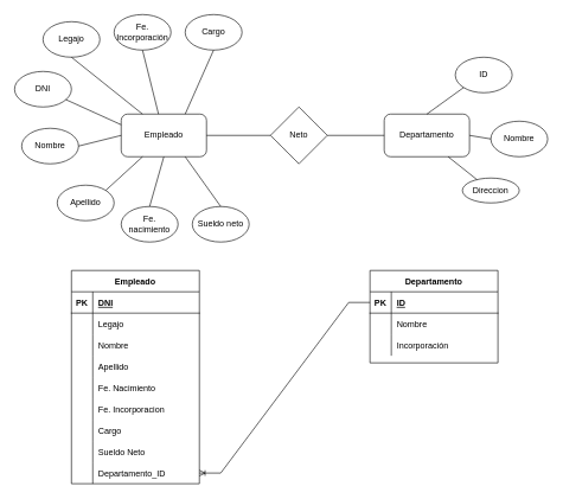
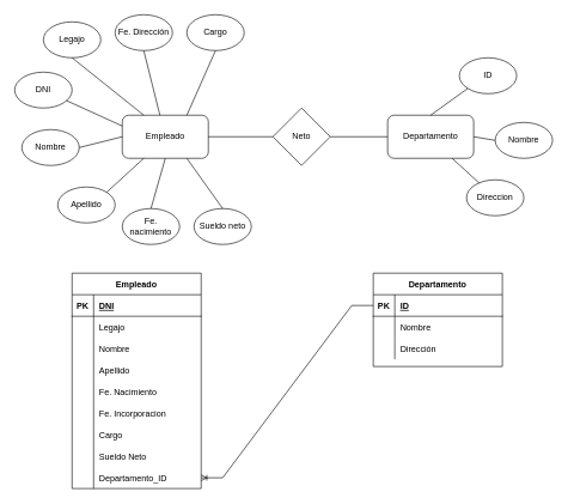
  <mxCell id="0" />
  <mxCell id="1" parent="0" />
  <mxCell id="2" value="Empleado" style="rounded=1;whiteSpace=wrap;html=1;" vertex="1" parent="1"><mxGeometry x="170" y="160" width="120" height="60" as="geometry" /></mxCell>
  <mxCell id="3" value="Departamento" style="rounded=1;whiteSpace=wrap;html=1;" vertex="1" parent="1"><mxGeometry x="540" y="160" width="120" height="60" as="geometry" /></mxCell>
  <mxCell id="4" value="Legajo" style="ellipse;whiteSpace=wrap;html=1;" vertex="1" parent="1"><mxGeometry x="60" y="30" width="80" height="50" as="geometry" /></mxCell>
  <mxCell id="5" value="DNI" style="ellipse;whiteSpace=wrap;html=1;" vertex="1" parent="1"><mxGeometry x="20" y="100" width="80" height="50" as="geometry" /></mxCell>
  <mxCell id="6" value="Nombre" style="ellipse;whiteSpace=wrap;html=1;" vertex="1" parent="1"><mxGeometry x="30" y="180" width="80" height="50" as="geometry" /></mxCell>
  <mxCell id="7" value="Sueldo neto" style="ellipse;whiteSpace=wrap;html=1;" vertex="1" parent="1"><mxGeometry x="270" y="290" width="80" height="50" as="geometry" /></mxCell>
  <mxCell id="8" value="Nombre" style="ellipse;whiteSpace=wrap;html=1;" vertex="1" parent="1"><mxGeometry x="690" y="170" width="80" height="50" as="geometry" /></mxCell>
  <mxCell id="9" value="Apellido" style="ellipse;whiteSpace=wrap;html=1;" vertex="1" parent="1"><mxGeometry x="80" y="260" width="80" height="50" as="geometry" /></mxCell>
  <mxCell id="10" value="Fe. nacimiento" style="ellipse;whiteSpace=wrap;html=1;" vertex="1" parent="1"><mxGeometry x="170" y="290" width="80" height="50" as="geometry" /></mxCell>
- <mxCell id="11" value="Fe. Incorporación" style="ellipse;whiteSpace=wrap;html=1;" vertex="1" parent="1"><mxGeometry x="160" y="20" width="80" height="50" as="geometry" /></mxCell>
+ <mxCell id="11" value="Fe. Dirección" style="ellipse;whiteSpace=wrap;html=1;" vertex="1" parent="1"><mxGeometry x="160" y="20" width="80" height="50" as="geometry" /></mxCell>
  <mxCell id="12" value="ID" style="ellipse;whiteSpace=wrap;html=1;" vertex="1" parent="1"><mxGeometry x="640" y="80" width="80" height="50" as="geometry" /></mxCell>
  <mxCell id="13" value="Cargo" style="ellipse;whiteSpace=wrap;html=1;" vertex="1" parent="1"><mxGeometry x="260" y="20" width="80" height="50" as="geometry" /></mxCell>
- <mxCell id="14" value="Direccion" style="ellipse;whiteSpace=wrap;html=1;" vertex="1" parent="1"><mxGeometry x="650" y="250" width="80" height="35" as="geometry" /></mxCell>
+ <mxCell id="14" value="Direccion" style="ellipse;whiteSpace=wrap;html=1;" vertex="1" parent="1"><mxGeometry x="650" y="250" width="80" height="50" as="geometry" /></mxCell>
  <mxCell id="15" value="" style="endArrow=none;html=1;rounded=0;entryX=0.5;entryY=1;entryDx=0;entryDy=0;exitX=0.75;exitY=0;exitDx=0;exitDy=0;" edge="1" parent="1" source="2" target="13"><mxGeometry width="50" height="50" relative="1" as="geometry"><mxPoint x="370" y="240" as="sourcePoint" /><mxPoint x="420" y="190" as="targetPoint" /></mxGeometry></mxCell>
  <mxCell id="16" value="" style="endArrow=none;html=1;rounded=0;entryX=0.5;entryY=1;entryDx=0;entryDy=0;" edge="1" parent="1" source="2" target="11"><mxGeometry width="50" height="50" relative="1" as="geometry"><mxPoint x="370" y="240" as="sourcePoint" /><mxPoint x="420" y="190" as="targetPoint" /></mxGeometry></mxCell>
  <mxCell id="17" value="" style="endArrow=none;html=1;rounded=0;entryX=0.5;entryY=1;entryDx=0;entryDy=0;exitX=0.25;exitY=0;exitDx=0;exitDy=0;" edge="1" parent="1" source="2" target="4"><mxGeometry width="50" height="50" relative="1" as="geometry"><mxPoint x="370" y="240" as="sourcePoint" /><mxPoint x="420" y="190" as="targetPoint" /></mxGeometry></mxCell>
  <mxCell id="18" value="" style="endArrow=none;html=1;rounded=1;exitX=0;exitY=0.25;exitDx=0;exitDy=0;strokeColor=none;" edge="1" parent="1" source="2" target="5"><mxGeometry width="50" height="50" relative="1" as="geometry"><mxPoint x="370" y="240" as="sourcePoint" /><mxPoint x="420" y="190" as="targetPoint" /></mxGeometry></mxCell>
  <mxCell id="19" value="" style="endArrow=none;html=1;rounded=0;strokeColor=default;exitX=0;exitY=0.25;exitDx=0;exitDy=0;" edge="1" parent="1" source="2" target="5"><mxGeometry width="50" height="50" relative="1" as="geometry"><mxPoint x="370" y="240" as="sourcePoint" /><mxPoint x="420" y="190" as="targetPoint" /></mxGeometry></mxCell>
  <mxCell id="20" value="" style="endArrow=none;html=1;rounded=0;strokeColor=default;entryX=1;entryY=0.5;entryDx=0;entryDy=0;" edge="1" parent="1" target="6"><mxGeometry width="50" height="50" relative="1" as="geometry"><mxPoint x="170" y="190" as="sourcePoint" /><mxPoint x="120" y="210" as="targetPoint" /></mxGeometry></mxCell>
  <mxCell id="21" value="" style="endArrow=none;html=1;rounded=0;strokeColor=default;exitX=0.25;exitY=1;exitDx=0;exitDy=0;entryX=1;entryY=0;entryDx=0;entryDy=0;" edge="1" parent="1" source="2" target="9"><mxGeometry width="50" height="50" relative="1" as="geometry"><mxPoint x="190" y="195" as="sourcePoint" /><mxPoint x="112.349" y="159.704" as="targetPoint" /></mxGeometry></mxCell>
  <mxCell id="22" value="" style="endArrow=none;html=1;rounded=0;strokeColor=default;exitX=0.5;exitY=0;exitDx=0;exitDy=0;entryX=0.5;entryY=1;entryDx=0;entryDy=0;" edge="1" parent="1" source="10" target="2"><mxGeometry width="50" height="50" relative="1" as="geometry"><mxPoint x="200" y="205" as="sourcePoint" /><mxPoint x="122.349" y="169.704" as="targetPoint" /></mxGeometry></mxCell>
  <mxCell id="23" value="" style="endArrow=none;html=1;rounded=0;strokeColor=default;exitX=0.5;exitY=0;exitDx=0;exitDy=0;entryX=0.75;entryY=1;entryDx=0;entryDy=0;" edge="1" parent="1" source="7" target="2"><mxGeometry width="50" height="50" relative="1" as="geometry"><mxPoint x="210" y="215" as="sourcePoint" /><mxPoint x="132.349" y="179.704" as="targetPoint" /></mxGeometry></mxCell>
  <mxCell id="24" value="" style="endArrow=none;html=1;rounded=0;strokeColor=default;entryX=0.75;entryY=1;entryDx=0;entryDy=0;" edge="1" parent="1" source="14" target="3"><mxGeometry width="50" height="50" relative="1" as="geometry"><mxPoint x="320" y="300" as="sourcePoint" /><mxPoint x="270" y="230" as="targetPoint" /></mxGeometry></mxCell>
  <mxCell id="25" value="" style="endArrow=none;html=1;rounded=0;strokeColor=default;exitX=0;exitY=0.5;exitDx=0;exitDy=0;entryX=1;entryY=0.5;entryDx=0;entryDy=0;" edge="1" parent="1" source="8" target="3"><mxGeometry width="50" height="50" relative="1" as="geometry"><mxPoint x="330" y="310" as="sourcePoint" /><mxPoint x="280" y="240" as="targetPoint" /></mxGeometry></mxCell>
  <mxCell id="26" value="" style="endArrow=none;html=1;rounded=0;strokeColor=default;exitX=0.5;exitY=0;exitDx=0;exitDy=0;entryX=0;entryY=1;entryDx=0;entryDy=0;" edge="1" parent="1" source="3" target="12"><mxGeometry width="50" height="50" relative="1" as="geometry"><mxPoint x="340" y="320" as="sourcePoint" /><mxPoint x="290" y="250" as="targetPoint" /></mxGeometry></mxCell>
  <mxCell id="27" value="Neto" style="rhombus;whiteSpace=wrap;html=1;" vertex="1" parent="1"><mxGeometry x="380" y="150" width="80" height="80" as="geometry" /></mxCell>
  <mxCell id="28" value="" style="endArrow=none;html=1;rounded=0;strokeColor=default;exitX=1;exitY=0.5;exitDx=0;exitDy=0;entryX=0;entryY=0.5;entryDx=0;entryDy=0;" edge="1" parent="1" source="2" target="27"><mxGeometry width="50" height="50" relative="1" as="geometry"><mxPoint x="370" y="210" as="sourcePoint" /><mxPoint x="420" y="160" as="targetPoint" /></mxGeometry></mxCell>
  <mxCell id="29" value="" style="endArrow=none;html=1;rounded=0;strokeColor=default;entryX=0;entryY=0.5;entryDx=0;entryDy=0;" edge="1" parent="1" source="27" target="3"><mxGeometry width="50" height="50" relative="1" as="geometry"><mxPoint x="470" y="210" as="sourcePoint" /><mxPoint x="510" y="230" as="targetPoint" /></mxGeometry></mxCell>
  <mxCell id="30" value="Empleado" style="shape=table;startSize=30;container=1;collapsible=1;childLayout=tableLayout;fixedRows=1;rowLines=0;fontStyle=1;align=center;resizeLast=1;" vertex="1" parent="1"><mxGeometry x="100" y="380" width="180" height="300" as="geometry"><mxRectangle x="120" y="480" width="100" height="30" as="alternateBounds" /></mxGeometry></mxCell>
  <mxCell id="31" value="" style="shape=tableRow;horizontal=0;startSize=0;swimlaneHead=0;swimlaneBody=0;fillColor=none;collapsible=0;dropTarget=0;points=[[0,0.5],[1,0.5]];portConstraint=eastwest;top=0;left=0;right=0;bottom=1;" vertex="1" parent="30"><mxGeometry y="30" width="180" height="30" as="geometry" /></mxCell>
  <mxCell id="32" value="PK" style="shape=partialRectangle;connectable=0;fillColor=none;top=0;left=0;bottom=0;right=0;fontStyle=1;overflow=hidden;" vertex="1" parent="31"><mxGeometry width="30" height="30" as="geometry"><mxRectangle width="30" height="30" as="alternateBounds" /></mxGeometry></mxCell>
  <mxCell id="33" value="DNI" style="shape=partialRectangle;connectable=0;fillColor=none;top=0;left=0;bottom=0;right=0;align=left;spacingLeft=6;fontStyle=5;overflow=hidden;" vertex="1" parent="31"><mxGeometry x="30" width="150" height="30" as="geometry"><mxRectangle width="150" height="30" as="alternateBounds" /></mxGeometry></mxCell>
  <mxCell id="34" value="" style="shape=tableRow;horizontal=0;startSize=0;swimlaneHead=0;swimlaneBody=0;fillColor=none;collapsible=0;dropTarget=0;points=[[0,0.5],[1,0.5]];portConstraint=eastwest;top=0;left=0;right=0;bottom=0;" vertex="1" parent="30"><mxGeometry y="60" width="180" height="30" as="geometry" /></mxCell>
  <mxCell id="35" value="" style="shape=partialRectangle;connectable=0;fillColor=none;top=0;left=0;bottom=0;right=0;editable=1;overflow=hidden;" vertex="1" parent="34"><mxGeometry width="30" height="30" as="geometry"><mxRectangle width="30" height="30" as="alternateBounds" /></mxGeometry></mxCell>
  <mxCell id="36" value="Legajo" style="shape=partialRectangle;connectable=0;fillColor=none;top=0;left=0;bottom=0;right=0;align=left;spacingLeft=6;overflow=hidden;" vertex="1" parent="34"><mxGeometry x="30" width="150" height="30" as="geometry"><mxRectangle width="150" height="30" as="alternateBounds" /></mxGeometry></mxCell>
  <mxCell id="37" value="" style="shape=tableRow;horizontal=0;startSize=0;swimlaneHead=0;swimlaneBody=0;fillColor=none;collapsible=0;dropTarget=0;points=[[0,0.5],[1,0.5]];portConstraint=eastwest;top=0;left=0;right=0;bottom=0;" vertex="1" parent="30"><mxGeometry y="90" width="180" height="30" as="geometry" /></mxCell>
  <mxCell id="38" value="" style="shape=partialRectangle;connectable=0;fillColor=none;top=0;left=0;bottom=0;right=0;editable=1;overflow=hidden;" vertex="1" parent="37"><mxGeometry width="30" height="30" as="geometry"><mxRectangle width="30" height="30" as="alternateBounds" /></mxGeometry></mxCell>
  <mxCell id="39" value="Nombre" style="shape=partialRectangle;connectable=0;fillColor=none;top=0;left=0;bottom=0;right=0;align=left;spacingLeft=6;overflow=hidden;" vertex="1" parent="37"><mxGeometry x="30" width="150" height="30" as="geometry"><mxRectangle width="150" height="30" as="alternateBounds" /></mxGeometry></mxCell>
  <mxCell id="40" value="" style="shape=tableRow;horizontal=0;startSize=0;swimlaneHead=0;swimlaneBody=0;fillColor=none;collapsible=0;dropTarget=0;points=[[0,0.5],[1,0.5]];portConstraint=eastwest;top=0;left=0;right=0;bottom=0;" vertex="1" parent="30"><mxGeometry y="120" width="180" height="30" as="geometry" /></mxCell>
  <mxCell id="41" value="" style="shape=partialRectangle;connectable=0;fillColor=none;top=0;left=0;bottom=0;right=0;editable=1;overflow=hidden;" vertex="1" parent="40"><mxGeometry width="30" height="30" as="geometry"><mxRectangle width="30" height="30" as="alternateBounds" /></mxGeometry></mxCell>
  <mxCell id="42" value="Apellido" style="shape=partialRectangle;connectable=0;fillColor=none;top=0;left=0;bottom=0;right=0;align=left;spacingLeft=6;overflow=hidden;" vertex="1" parent="40"><mxGeometry x="30" width="150" height="30" as="geometry"><mxRectangle width="150" height="30" as="alternateBounds" /></mxGeometry></mxCell>
  <mxCell id="43" style="shape=tableRow;horizontal=0;startSize=0;swimlaneHead=0;swimlaneBody=0;fillColor=none;collapsible=0;dropTarget=0;points=[[0,0.5],[1,0.5]];portConstraint=eastwest;top=0;left=0;right=0;bottom=0;" vertex="1" parent="30"><mxGeometry y="150" width="180" height="30" as="geometry" /></mxCell>
  <mxCell id="44" style="shape=partialRectangle;connectable=0;fillColor=none;top=0;left=0;bottom=0;right=0;editable=1;overflow=hidden;" vertex="1" parent="43"><mxGeometry width="30" height="30" as="geometry"><mxRectangle width="30" height="30" as="alternateBounds" /></mxGeometry></mxCell>
  <mxCell id="45" value="Fe. Nacimiento" style="shape=partialRectangle;connectable=0;fillColor=none;top=0;left=0;bottom=0;right=0;align=left;spacingLeft=6;overflow=hidden;" vertex="1" parent="43"><mxGeometry x="30" width="150" height="30" as="geometry"><mxRectangle width="150" height="30" as="alternateBounds" /></mxGeometry></mxCell>
  <mxCell id="46" style="shape=tableRow;horizontal=0;startSize=0;swimlaneHead=0;swimlaneBody=0;fillColor=none;collapsible=0;dropTarget=0;points=[[0,0.5],[1,0.5]];portConstraint=eastwest;top=0;left=0;right=0;bottom=0;" vertex="1" parent="30"><mxGeometry y="180" width="180" height="30" as="geometry" /></mxCell>
  <mxCell id="47" style="shape=partialRectangle;connectable=0;fillColor=none;top=0;left=0;bottom=0;right=0;editable=1;overflow=hidden;" vertex="1" parent="46"><mxGeometry width="30" height="30" as="geometry"><mxRectangle width="30" height="30" as="alternateBounds" /></mxGeometry></mxCell>
  <mxCell id="48" value="Fe. Incorporacion" style="shape=partialRectangle;connectable=0;fillColor=none;top=0;left=0;bottom=0;right=0;align=left;spacingLeft=6;overflow=hidden;" vertex="1" parent="46"><mxGeometry x="30" width="150" height="30" as="geometry"><mxRectangle width="150" height="30" as="alternateBounds" /></mxGeometry></mxCell>
  <mxCell id="49" style="shape=tableRow;horizontal=0;startSize=0;swimlaneHead=0;swimlaneBody=0;fillColor=none;collapsible=0;dropTarget=0;points=[[0,0.5],[1,0.5]];portConstraint=eastwest;top=0;left=0;right=0;bottom=0;" vertex="1" parent="30"><mxGeometry y="210" width="180" height="30" as="geometry" /></mxCell>
  <mxCell id="50" style="shape=partialRectangle;connectable=0;fillColor=none;top=0;left=0;bottom=0;right=0;editable=1;overflow=hidden;" vertex="1" parent="49"><mxGeometry width="30" height="30" as="geometry"><mxRectangle width="30" height="30" as="alternateBounds" /></mxGeometry></mxCell>
  <mxCell id="51" value="Cargo" style="shape=partialRectangle;connectable=0;fillColor=none;top=0;left=0;bottom=0;right=0;align=left;spacingLeft=6;overflow=hidden;" vertex="1" parent="49"><mxGeometry x="30" width="150" height="30" as="geometry"><mxRectangle width="150" height="30" as="alternateBounds" /></mxGeometry></mxCell>
  <mxCell id="52" style="shape=tableRow;horizontal=0;startSize=0;swimlaneHead=0;swimlaneBody=0;fillColor=none;collapsible=0;dropTarget=0;points=[[0,0.5],[1,0.5]];portConstraint=eastwest;top=0;left=0;right=0;bottom=0;" vertex="1" parent="30"><mxGeometry y="240" width="180" height="30" as="geometry" /></mxCell>
  <mxCell id="53" style="shape=partialRectangle;connectable=0;fillColor=none;top=0;left=0;bottom=0;right=0;editable=1;overflow=hidden;" vertex="1" parent="52"><mxGeometry width="30" height="30" as="geometry"><mxRectangle width="30" height="30" as="alternateBounds" /></mxGeometry></mxCell>
  <mxCell id="54" value="Sueldo Neto" style="shape=partialRectangle;connectable=0;fillColor=none;top=0;left=0;bottom=0;right=0;align=left;spacingLeft=6;overflow=hidden;" vertex="1" parent="52"><mxGeometry x="30" width="150" height="30" as="geometry"><mxRectangle width="150" height="30" as="alternateBounds" /></mxGeometry></mxCell>
  <mxCell id="55" style="shape=tableRow;horizontal=0;startSize=0;swimlaneHead=0;swimlaneBody=0;fillColor=none;collapsible=0;dropTarget=0;points=[[0,0.5],[1,0.5]];portConstraint=eastwest;top=0;left=0;right=0;bottom=0;" vertex="1" parent="30"><mxGeometry y="270" width="180" height="30" as="geometry" /></mxCell>
  <mxCell id="56" style="shape=partialRectangle;connectable=0;fillColor=none;top=0;left=0;bottom=0;right=0;editable=1;overflow=hidden;" vertex="1" parent="55"><mxGeometry width="30" height="30" as="geometry"><mxRectangle width="30" height="30" as="alternateBounds" /></mxGeometry></mxCell>
  <mxCell id="57" value="Departamento_ID" style="shape=partialRectangle;connectable=0;fillColor=none;top=0;left=0;bottom=0;right=0;align=left;spacingLeft=6;overflow=hidden;" vertex="1" parent="55"><mxGeometry x="30" width="150" height="30" as="geometry"><mxRectangle width="150" height="30" as="alternateBounds" /></mxGeometry></mxCell>
  <mxCell id="58" value="Departamento" style="shape=table;startSize=30;container=1;collapsible=1;childLayout=tableLayout;fixedRows=1;rowLines=0;fontStyle=1;align=center;resizeLast=1;" vertex="1" parent="1"><mxGeometry x="520" y="380" width="180" height="130" as="geometry" /></mxCell>
  <mxCell id="59" value="" style="shape=tableRow;horizontal=0;startSize=0;swimlaneHead=0;swimlaneBody=0;fillColor=none;collapsible=0;dropTarget=0;points=[[0,0.5],[1,0.5]];portConstraint=eastwest;top=0;left=0;right=0;bottom=1;" vertex="1" parent="58"><mxGeometry y="30" width="180" height="30" as="geometry" /></mxCell>
  <mxCell id="60" value="PK" style="shape=partialRectangle;connectable=0;fillColor=none;top=0;left=0;bottom=0;right=0;fontStyle=1;overflow=hidden;" vertex="1" parent="59"><mxGeometry width="30" height="30" as="geometry"><mxRectangle width="30" height="30" as="alternateBounds" /></mxGeometry></mxCell>
  <mxCell id="61" value="ID" style="shape=partialRectangle;connectable=0;fillColor=none;top=0;left=0;bottom=0;right=0;align=left;spacingLeft=6;fontStyle=5;overflow=hidden;" vertex="1" parent="59"><mxGeometry x="30" width="150" height="30" as="geometry"><mxRectangle width="150" height="30" as="alternateBounds" /></mxGeometry></mxCell>
  <mxCell id="62" value="" style="shape=tableRow;horizontal=0;startSize=0;swimlaneHead=0;swimlaneBody=0;fillColor=none;collapsible=0;dropTarget=0;points=[[0,0.5],[1,0.5]];portConstraint=eastwest;top=0;left=0;right=0;bottom=0;" vertex="1" parent="58"><mxGeometry y="60" width="180" height="30" as="geometry" /></mxCell>
  <mxCell id="63" value="" style="shape=partialRectangle;connectable=0;fillColor=none;top=0;left=0;bottom=0;right=0;editable=1;overflow=hidden;" vertex="1" parent="62"><mxGeometry width="30" height="30" as="geometry"><mxRectangle width="30" height="30" as="alternateBounds" /></mxGeometry></mxCell>
  <mxCell id="64" value="Nombre" style="shape=partialRectangle;connectable=0;fillColor=none;top=0;left=0;bottom=0;right=0;align=left;spacingLeft=6;overflow=hidden;" vertex="1" parent="62"><mxGeometry x="30" width="150" height="30" as="geometry"><mxRectangle width="150" height="30" as="alternateBounds" /></mxGeometry></mxCell>
  <mxCell id="65" value="" style="shape=tableRow;horizontal=0;startSize=0;swimlaneHead=0;swimlaneBody=0;fillColor=none;collapsible=0;dropTarget=0;points=[[0,0.5],[1,0.5]];portConstraint=eastwest;top=0;left=0;right=0;bottom=0;" vertex="1" parent="58"><mxGeometry y="90" width="180" height="30" as="geometry" /></mxCell>
  <mxCell id="66" value="" style="shape=partialRectangle;connectable=0;fillColor=none;top=0;left=0;bottom=0;right=0;editable=1;overflow=hidden;" vertex="1" parent="65"><mxGeometry width="30" height="30" as="geometry"><mxRectangle width="30" height="30" as="alternateBounds" /></mxGeometry></mxCell>
- <mxCell id="67" value="Incorporación" style="shape=partialRectangle;connectable=0;fillColor=none;top=0;left=0;bottom=0;right=0;align=left;spacingLeft=6;overflow=hidden;" vertex="1" parent="65"><mxGeometry x="30" width="150" height="30" as="geometry"><mxRectangle width="150" height="30" as="alternateBounds" /></mxGeometry></mxCell>
+ <mxCell id="67" value="Dirección" style="shape=partialRectangle;connectable=0;fillColor=none;top=0;left=0;bottom=0;right=0;align=left;spacingLeft=6;overflow=hidden;" vertex="1" parent="65"><mxGeometry x="30" width="150" height="30" as="geometry"><mxRectangle width="150" height="30" as="alternateBounds" /></mxGeometry></mxCell>
  <mxCell id="68" value="" style="edgeStyle=entityRelationEdgeStyle;fontSize=12;html=1;endArrow=ERoneToMany;rounded=0;strokeColor=default;exitX=0;exitY=0.5;exitDx=0;exitDy=0;" edge="1" parent="1" source="59" target="55"><mxGeometry width="100" height="100" relative="1" as="geometry"><mxPoint x="340" y="440" as="sourcePoint" /><mxPoint x="440" y="340" as="targetPoint" /></mxGeometry></mxCell>
